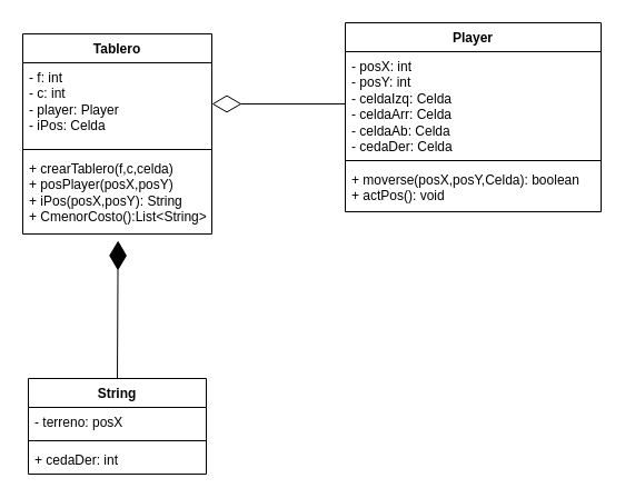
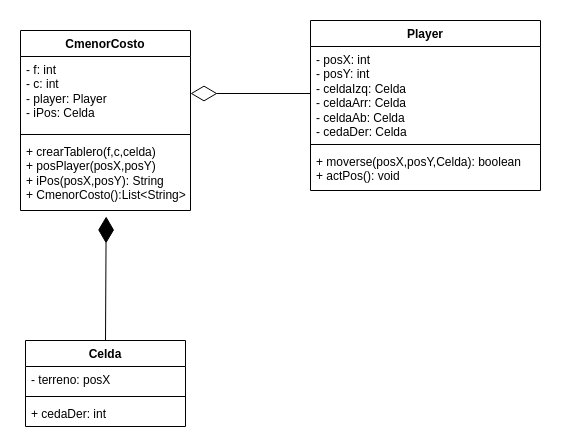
  <mxCell id="0" />
  <mxCell id="1" parent="0" />
- <mxCell id="2" value="Tablero" style="swimlane;fontStyle=1;align=center;verticalAlign=top;childLayout=stackLayout;horizontal=1;startSize=26;horizontalStack=0;resizeParent=1;resizeParentMax=0;resizeLast=0;collapsible=1;marginBottom=0;whiteSpace=wrap;html=1;" vertex="1" parent="1"><mxGeometry x="20" y="30" width="170" height="180" as="geometry" /></mxCell>
+ <mxCell id="2" value="CmenorCosto" style="swimlane;fontStyle=1;align=center;verticalAlign=top;childLayout=stackLayout;horizontal=1;startSize=26;horizontalStack=0;resizeParent=1;resizeParentMax=0;resizeLast=0;collapsible=1;marginBottom=0;whiteSpace=wrap;html=1;" vertex="1" parent="1"><mxGeometry x="20" y="30" width="170" height="180" as="geometry" /></mxCell>
  <mxCell id="3" value="- f: int&lt;br&gt;- c: int&lt;br&gt;- player: Player&lt;br&gt;- iPos: Celda" style="text;strokeColor=none;fillColor=none;align=left;verticalAlign=top;spacingLeft=4;spacingRight=4;overflow=hidden;rotatable=0;points=[[0,0.5],[1,0.5]];portConstraint=eastwest;whiteSpace=wrap;html=1;" vertex="1" parent="2"><mxGeometry y="26" width="170" height="74" as="geometry" /></mxCell>
  <mxCell id="4" value="" style="line;strokeWidth=1;fillColor=none;align=left;verticalAlign=middle;spacingTop=-1;spacingLeft=3;spacingRight=3;rotatable=0;labelPosition=right;points=[];portConstraint=eastwest;strokeColor=inherit;" vertex="1" parent="2"><mxGeometry y="100" width="170" height="8" as="geometry" /></mxCell>
  <mxCell id="5" value="+ crearTablero(f,c,celda)&lt;br&gt;+ posPlayer(posX,posY)&lt;br&gt;+ iPos(posX,posY): String&lt;br&gt;+ CmenorCosto():List&amp;lt;String&amp;gt;" style="text;strokeColor=none;fillColor=none;align=left;verticalAlign=top;spacingLeft=4;spacingRight=4;overflow=hidden;rotatable=0;points=[[0,0.5],[1,0.5]];portConstraint=eastwest;whiteSpace=wrap;html=1;" vertex="1" parent="2"><mxGeometry y="108" width="170" height="72" as="geometry" /></mxCell>
- <mxCell id="6" value="String" style="swimlane;fontStyle=1;align=center;verticalAlign=top;childLayout=stackLayout;horizontal=1;startSize=26;horizontalStack=0;resizeParent=1;resizeParentMax=0;resizeLast=0;collapsible=1;marginBottom=0;whiteSpace=wrap;html=1;" vertex="1" parent="1"><mxGeometry x="25" y="340" width="160" height="86" as="geometry" /></mxCell>
+ <mxCell id="6" value="Celda" style="swimlane;fontStyle=1;align=center;verticalAlign=top;childLayout=stackLayout;horizontal=1;startSize=26;horizontalStack=0;resizeParent=1;resizeParentMax=0;resizeLast=0;collapsible=1;marginBottom=0;whiteSpace=wrap;html=1;" vertex="1" parent="1"><mxGeometry x="25" y="340" width="160" height="86" as="geometry" /></mxCell>
  <mxCell id="7" value="- terreno: posX" style="text;strokeColor=none;fillColor=none;align=left;verticalAlign=top;spacingLeft=4;spacingRight=4;overflow=hidden;rotatable=0;points=[[0,0.5],[1,0.5]];portConstraint=eastwest;whiteSpace=wrap;html=1;" vertex="1" parent="6"><mxGeometry y="26" width="160" height="26" as="geometry" /></mxCell>
  <mxCell id="8" value="" style="line;strokeWidth=1;fillColor=none;align=left;verticalAlign=middle;spacingTop=-1;spacingLeft=3;spacingRight=3;rotatable=0;labelPosition=right;points=[];portConstraint=eastwest;strokeColor=inherit;" vertex="1" parent="6"><mxGeometry y="52" width="160" height="8" as="geometry" /></mxCell>
  <mxCell id="9" value="+ cedaDer: int" style="text;strokeColor=none;fillColor=none;align=left;verticalAlign=top;spacingLeft=4;spacingRight=4;overflow=hidden;rotatable=0;points=[[0,0.5],[1,0.5]];portConstraint=eastwest;whiteSpace=wrap;html=1;" vertex="1" parent="6"><mxGeometry y="60" width="160" height="26" as="geometry" /></mxCell>
  <mxCell id="10" value="Player" style="swimlane;fontStyle=1;align=center;verticalAlign=top;childLayout=stackLayout;horizontal=1;startSize=26;horizontalStack=0;resizeParent=1;resizeParentMax=0;resizeLast=0;collapsible=1;marginBottom=0;whiteSpace=wrap;html=1;" vertex="1" parent="1"><mxGeometry x="310" y="20" width="230" height="170" as="geometry" /></mxCell>
  <mxCell id="11" value="- posX: int&lt;br&gt;- posY: int&lt;br&gt;- celdaIzq: Celda&lt;br&gt;- celdaArr: Celda&lt;br&gt;- celdaAb: Celda&lt;br&gt;- cedaDer: Celda" style="text;strokeColor=none;fillColor=none;align=left;verticalAlign=top;spacingLeft=4;spacingRight=4;overflow=hidden;rotatable=0;points=[[0,0.5],[1,0.5]];portConstraint=eastwest;whiteSpace=wrap;html=1;" vertex="1" parent="10"><mxGeometry y="26" width="230" height="94" as="geometry" /></mxCell>
  <mxCell id="12" value="" style="line;strokeWidth=1;fillColor=none;align=left;verticalAlign=middle;spacingTop=-1;spacingLeft=3;spacingRight=3;rotatable=0;labelPosition=right;points=[];portConstraint=eastwest;strokeColor=inherit;" vertex="1" parent="10"><mxGeometry y="120" width="230" height="8" as="geometry" /></mxCell>
  <mxCell id="13" value="+ moverse(posX,posY,Celda): boolean&lt;br&gt;+ actPos(): void" style="text;strokeColor=none;fillColor=none;align=left;verticalAlign=top;spacingLeft=4;spacingRight=4;overflow=hidden;rotatable=0;points=[[0,0.5],[1,0.5]];portConstraint=eastwest;whiteSpace=wrap;html=1;" vertex="1" parent="10"><mxGeometry y="128" width="230" height="42" as="geometry" /></mxCell>
  <mxCell id="14" value="" style="endArrow=diamondThin;endFill=1;endSize=24;html=1;rounded=0;entryX=0.504;entryY=1.083;entryDx=0;entryDy=0;entryPerimeter=0;exitX=0.5;exitY=0;exitDx=0;exitDy=0;" edge="1" parent="1" source="6" target="5"><mxGeometry width="160" relative="1" as="geometry"><mxPoint x="50" y="250" as="sourcePoint" /><mxPoint x="210" y="250" as="targetPoint" /></mxGeometry></mxCell>
  <mxCell id="15" value="" style="endArrow=diamondThin;endFill=0;endSize=24;html=1;rounded=0;entryX=1;entryY=0.5;entryDx=0;entryDy=0;exitX=0;exitY=0.5;exitDx=0;exitDy=0;" edge="1" parent="1" source="11" target="3"><mxGeometry width="160" relative="1" as="geometry"><mxPoint x="50" y="250" as="sourcePoint" /><mxPoint x="210" y="250" as="targetPoint" /></mxGeometry></mxCell>
